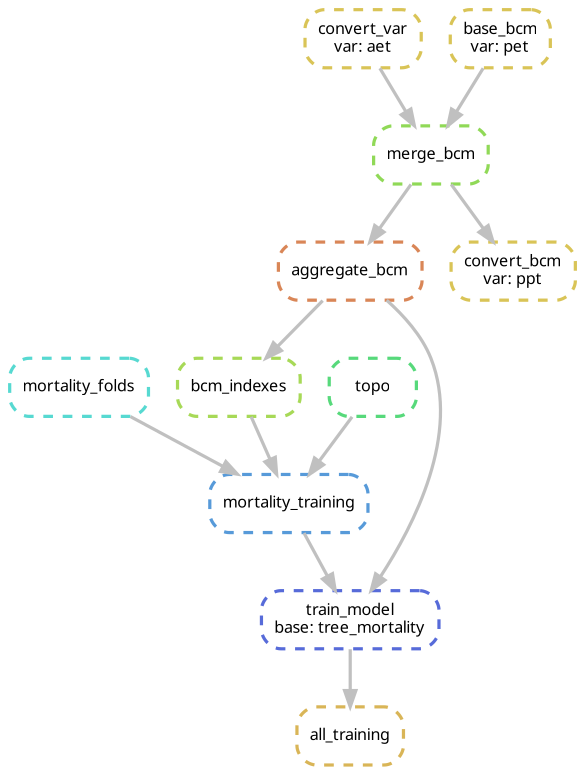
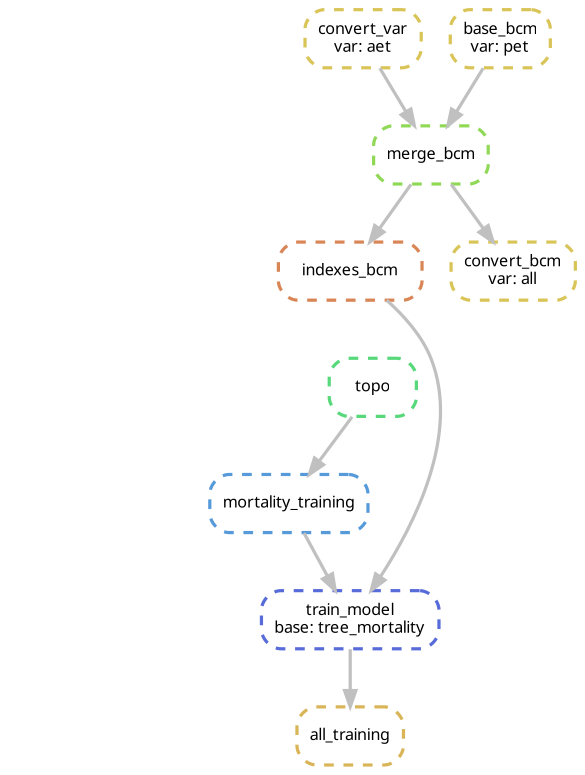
  digraph {
    bgcolor=white
    node [color="0.14 0.6 0.85" fontname=sans fontsize=10 penwidth=2 shape=box style="rounded,dashed"]
    edge [color=grey penwidth=2]
    n1 [color="0.12 0.6 0.85" label=all_training]
    n2 [color="0.64 0.6 0.85" label="train_model\nbase: tree_mortality"]
    n3 [color="0.58 0.6 0.85" label=mortality_training]
-   n4 [color="0.49 0.6 0.85" label=mortality_folds]
-   n5 [color="0.23 0.6 0.85" label=bcm_indexes]
-   n6 [color="0.06 0.6 0.85" label=aggregate_bcm]
+   n6 [color="0.06 0.6 0.85" label=indexes_bcm]
    n7 [color="0.38 0.6 0.85" label=topo]
    n8 [color="0.26 0.6 0.85" label=merge_bcm]
-   n9 [label="convert_bcm\nvar: ppt"]
+   n9 [label="convert_bcm\nvar: all"]
    n10 [label="convert_var\nvar: aet"]
    n11 [label="base_bcm\nvar: pet"]
    n2 -> n1
    n3 -> n2
-   n4 -> n3
-   n5 -> n3
    n6 -> n2
-   n6 -> n5
    n7 -> n3
    n8 -> n6
    n8 -> n9
    n10 -> n8
    n11 -> n8
  }
